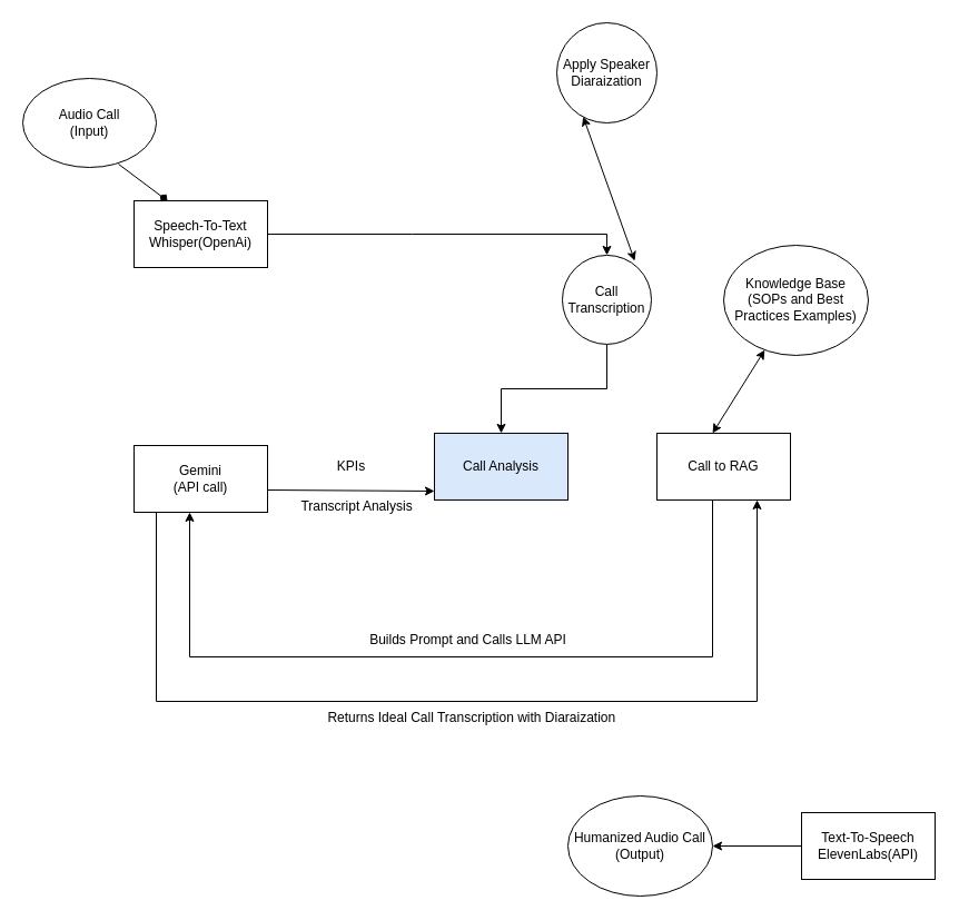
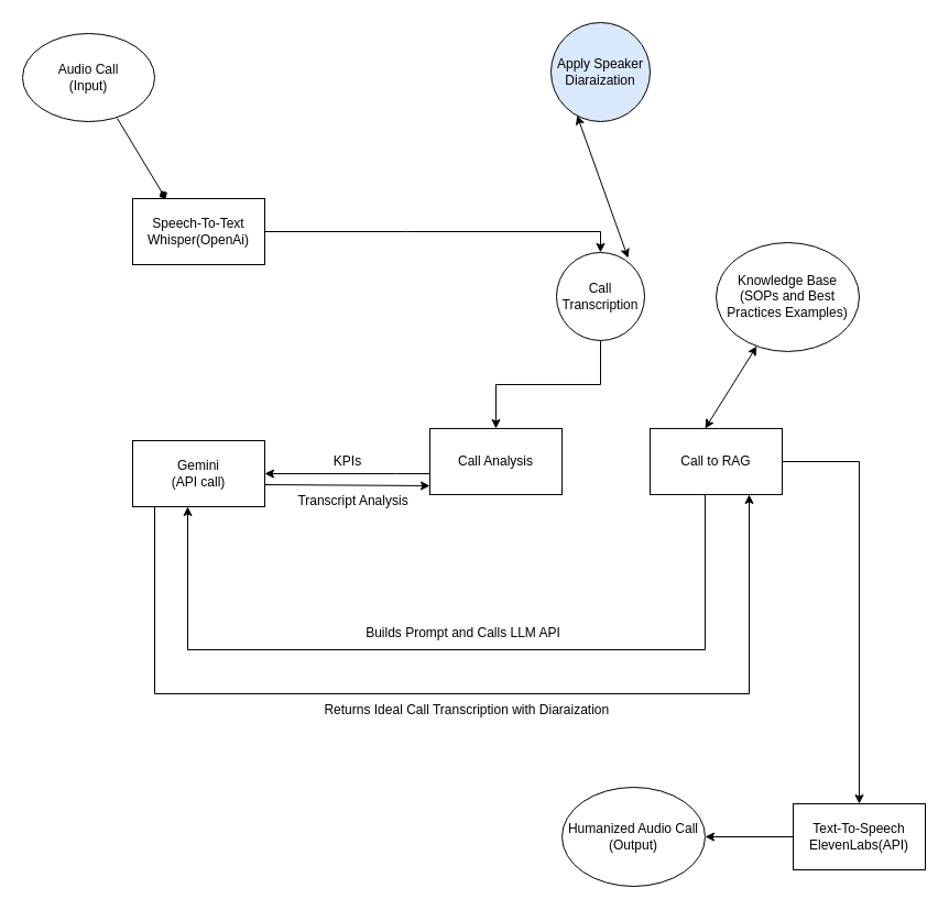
  <mxCell id="0" />
  <mxCell id="1" parent="0" />
  <mxCell id="2" value="" style="edgeStyle=orthogonalEdgeStyle;rounded=0;orthogonalLoop=1;jettySize=auto;html=1;" edge="1" parent="1" source="3" target="7"><mxGeometry relative="1" as="geometry"><Array as="points"><mxPoint x="370" y="210" /><mxPoint x="370" y="210" /></Array></mxGeometry></mxCell>
  <mxCell id="3" value="Speech-To-Text&lt;div&gt;Whisper(OpenAi)&lt;/div&gt;" style="rounded=0;whiteSpace=wrap;html=1;" vertex="1" parent="1"><mxGeometry x="120" y="180" width="120" height="60" as="geometry" /></mxCell>
  <mxCell id="4" value="" style="endArrow=diamond;html=1;rounded=0;entryX=0.25;entryY=0;entryDx=0;entryDy=0;exitX=0.717;exitY=0.963;exitDx=0;exitDy=0;exitPerimeter=0;" edge="1" parent="1" source="5" target="3"><mxGeometry width="50" height="50" relative="1" as="geometry"><mxPoint x="100" y="110" as="sourcePoint" /><mxPoint x="140" y="180" as="targetPoint" /></mxGeometry></mxCell>
- <mxCell id="5" value="Audio Call&lt;div&gt;(Input)&lt;/div&gt;" style="ellipse;whiteSpace=wrap;html=1;" vertex="1" parent="1"><mxGeometry x="20" y="70" width="120" height="80" as="geometry" /></mxCell>
+ <mxCell id="5" value="Audio Call&lt;div&gt;(Input)&lt;/div&gt;" style="ellipse;whiteSpace=wrap;html=1;" vertex="1" parent="1"><mxGeometry y="30" width="120" height="80" as="geometry" x="20" /></mxCell>
  <mxCell id="6" value="" style="edgeStyle=orthogonalEdgeStyle;rounded=0;orthogonalLoop=1;jettySize=auto;html=1;" edge="1" parent="1" source="7" target="9"><mxGeometry relative="1" as="geometry" /></mxCell>
  <mxCell id="7" value="Call Transcription" style="ellipse;whiteSpace=wrap;html=1;rounded=0;" vertex="1" parent="1"><mxGeometry x="505" y="228.96" width="80" height="80" as="geometry" /></mxCell>
- <mxCell id="9" value="Call Analysis" style="whiteSpace=wrap;html=1;rounded=0;fillColor=#dae8fc;" vertex="1" parent="1"><mxGeometry x="390" y="388.96" width="120" height="60" as="geometry" /></mxCell>
+ <mxCell id="8" value="" style="edgeStyle=orthogonalEdgeStyle;rounded=0;orthogonalLoop=1;jettySize=auto;html=1;" edge="1" parent="1" source="9" target="10"><mxGeometry relative="1" as="geometry"><Array as="points"><mxPoint x="360" y="430" /><mxPoint x="360" y="430" /></Array></mxGeometry></mxCell>
+ <mxCell id="9" value="Call Analysis" style="whiteSpace=wrap;html=1;rounded=0;" vertex="1" parent="1"><mxGeometry x="390" y="388.96" width="120" height="60" as="geometry" /></mxCell>
  <mxCell id="10" value="Gemini&lt;br&gt;(API call)" style="whiteSpace=wrap;html=1;rounded=0;" vertex="1" parent="1"><mxGeometry x="120" y="400" width="120" height="60" as="geometry" /></mxCell>
  <mxCell id="11" style="edgeStyle=orthogonalEdgeStyle;rounded=0;orthogonalLoop=1;jettySize=auto;html=1;entryX=0.75;entryY=1;entryDx=0;entryDy=0;" edge="1" parent="1" target="19"><mxGeometry relative="1" as="geometry"><mxPoint x="410" y="560" as="targetPoint" /><mxPoint x="140" y="460" as="sourcePoint" /><Array as="points"><mxPoint x="140" y="460" /><mxPoint x="140" y="630" /><mxPoint x="680" y="630" /></Array></mxGeometry></mxCell>
  <mxCell id="12" value="&lt;font style=&quot;font-size: 12px;&quot;&gt;Transcript Analysis&lt;/font&gt;" style="text;html=1;align=center;verticalAlign=middle;resizable=0;points=[];autosize=1;strokeColor=none;fillColor=none;" vertex="1" parent="1"><mxGeometry x="260" y="440" width="120" height="30" as="geometry" /></mxCell>
  <mxCell id="13" value="KPIs" style="text;html=1;align=center;verticalAlign=middle;resizable=0;points=[];autosize=1;strokeColor=none;fillColor=none;" vertex="1" parent="1"><mxGeometry x="290" y="403.96" width="50" height="30" as="geometry" /></mxCell>
  <mxCell id="14" value="" style="endArrow=classic;startArrow=classic;html=1;rounded=0;entryX=0.263;entryY=0.938;entryDx=0;entryDy=0;entryPerimeter=0;exitX=0.813;exitY=0.063;exitDx=0;exitDy=0;exitPerimeter=0;" edge="1" parent="1" source="7" target="15"><mxGeometry width="50" height="50" relative="1" as="geometry"><mxPoint x="465" y="158.96" as="sourcePoint" /><mxPoint x="522.04" y="110" as="targetPoint" /></mxGeometry></mxCell>
- <mxCell id="15" value="Apply Speaker Diaraization" style="ellipse;whiteSpace=wrap;html=1;aspect=fixed;" vertex="1" parent="1"><mxGeometry x="500" y="20" width="90" height="90" as="geometry" /></mxCell>
+ <mxCell id="15" value="Apply Speaker Diaraization" style="ellipse;whiteSpace=wrap;html=1;aspect=fixed;fillColor=#dae8fc;" vertex="1" parent="1"><mxGeometry x="500" y="20" width="90" height="90" as="geometry" /></mxCell>
  <mxCell id="16" value="" style="endArrow=classic;html=1;rounded=0;entryX=0;entryY=0.867;entryDx=0;entryDy=0;entryPerimeter=0;" edge="1" parent="1" target="9"><mxGeometry width="50" height="50" relative="1" as="geometry"><mxPoint x="240" y="440" as="sourcePoint" /><mxPoint x="320" y="440" as="targetPoint" /></mxGeometry></mxCell>
  <mxCell id="17" style="edgeStyle=orthogonalEdgeStyle;rounded=0;orthogonalLoop=1;jettySize=auto;html=1;entryX=0.5;entryY=1;entryDx=0;entryDy=0;" edge="1" parent="1"><mxGeometry relative="1" as="geometry"><mxPoint x="170" y="460" as="targetPoint" /><mxPoint x="640" y="448.96" as="sourcePoint" /><Array as="points"><mxPoint x="640" y="590" /><mxPoint x="170" y="590" /></Array></mxGeometry></mxCell>
+ <mxCell id="18" value="" style="edgeStyle=orthogonalEdgeStyle;rounded=0;orthogonalLoop=1;jettySize=auto;html=1;" edge="1" parent="1" source="19" target="25"><mxGeometry relative="1" as="geometry" /></mxCell>
  <mxCell id="19" value="Call to RAG" style="whiteSpace=wrap;html=1;rounded=0;" vertex="1" parent="1"><mxGeometry x="590" y="388.96" width="120" height="60" as="geometry" /></mxCell>
  <mxCell id="20" value="" style="endArrow=classic;startArrow=classic;html=1;rounded=0;" edge="1" parent="1" target="21"><mxGeometry width="50" height="50" relative="1" as="geometry"><mxPoint x="640" y="388.96" as="sourcePoint" /><mxPoint x="680" y="320" as="targetPoint" /></mxGeometry></mxCell>
  <mxCell id="21" value="Knowledge Base&lt;div&gt;(SOPs and Best Practices Examples)&lt;/div&gt;" style="ellipse;whiteSpace=wrap;html=1;" vertex="1" parent="1"><mxGeometry x="650" y="220" width="130" height="98.96" as="geometry" /></mxCell>
  <mxCell id="22" value="Builds Prompt and Calls LLM API" style="text;html=1;align=center;verticalAlign=middle;resizable=0;points=[];autosize=1;strokeColor=none;fillColor=none;" vertex="1" parent="1"><mxGeometry x="320" y="560" width="200" height="30" as="geometry" /></mxCell>
  <mxCell id="23" value="Returns Ideal Call Transcription with Diaraization&amp;nbsp;" style="text;html=1;align=center;verticalAlign=middle;resizable=0;points=[];autosize=1;strokeColor=none;fillColor=none;" vertex="1" parent="1"><mxGeometry x="280" y="630" width="290" height="30" as="geometry" /></mxCell>
  <mxCell id="24" style="edgeStyle=orthogonalEdgeStyle;rounded=0;orthogonalLoop=1;jettySize=auto;html=1;entryX=1;entryY=0.5;entryDx=0;entryDy=0;" edge="1" parent="1" source="25" target="26"><mxGeometry relative="1" as="geometry" /></mxCell>
  <mxCell id="25" value="Text-To-Speech&lt;div&gt;ElevenLabs(API)&lt;/div&gt;" style="whiteSpace=wrap;html=1;rounded=0;" vertex="1" parent="1"><mxGeometry x="720" y="730" width="120" height="60" as="geometry" /></mxCell>
  <mxCell id="26" value="Humanized Audio Call&lt;div&gt;(Output)&lt;/div&gt;" style="ellipse;whiteSpace=wrap;html=1;" vertex="1" parent="1"><mxGeometry x="510" y="715" width="130" height="90" as="geometry" /></mxCell>
